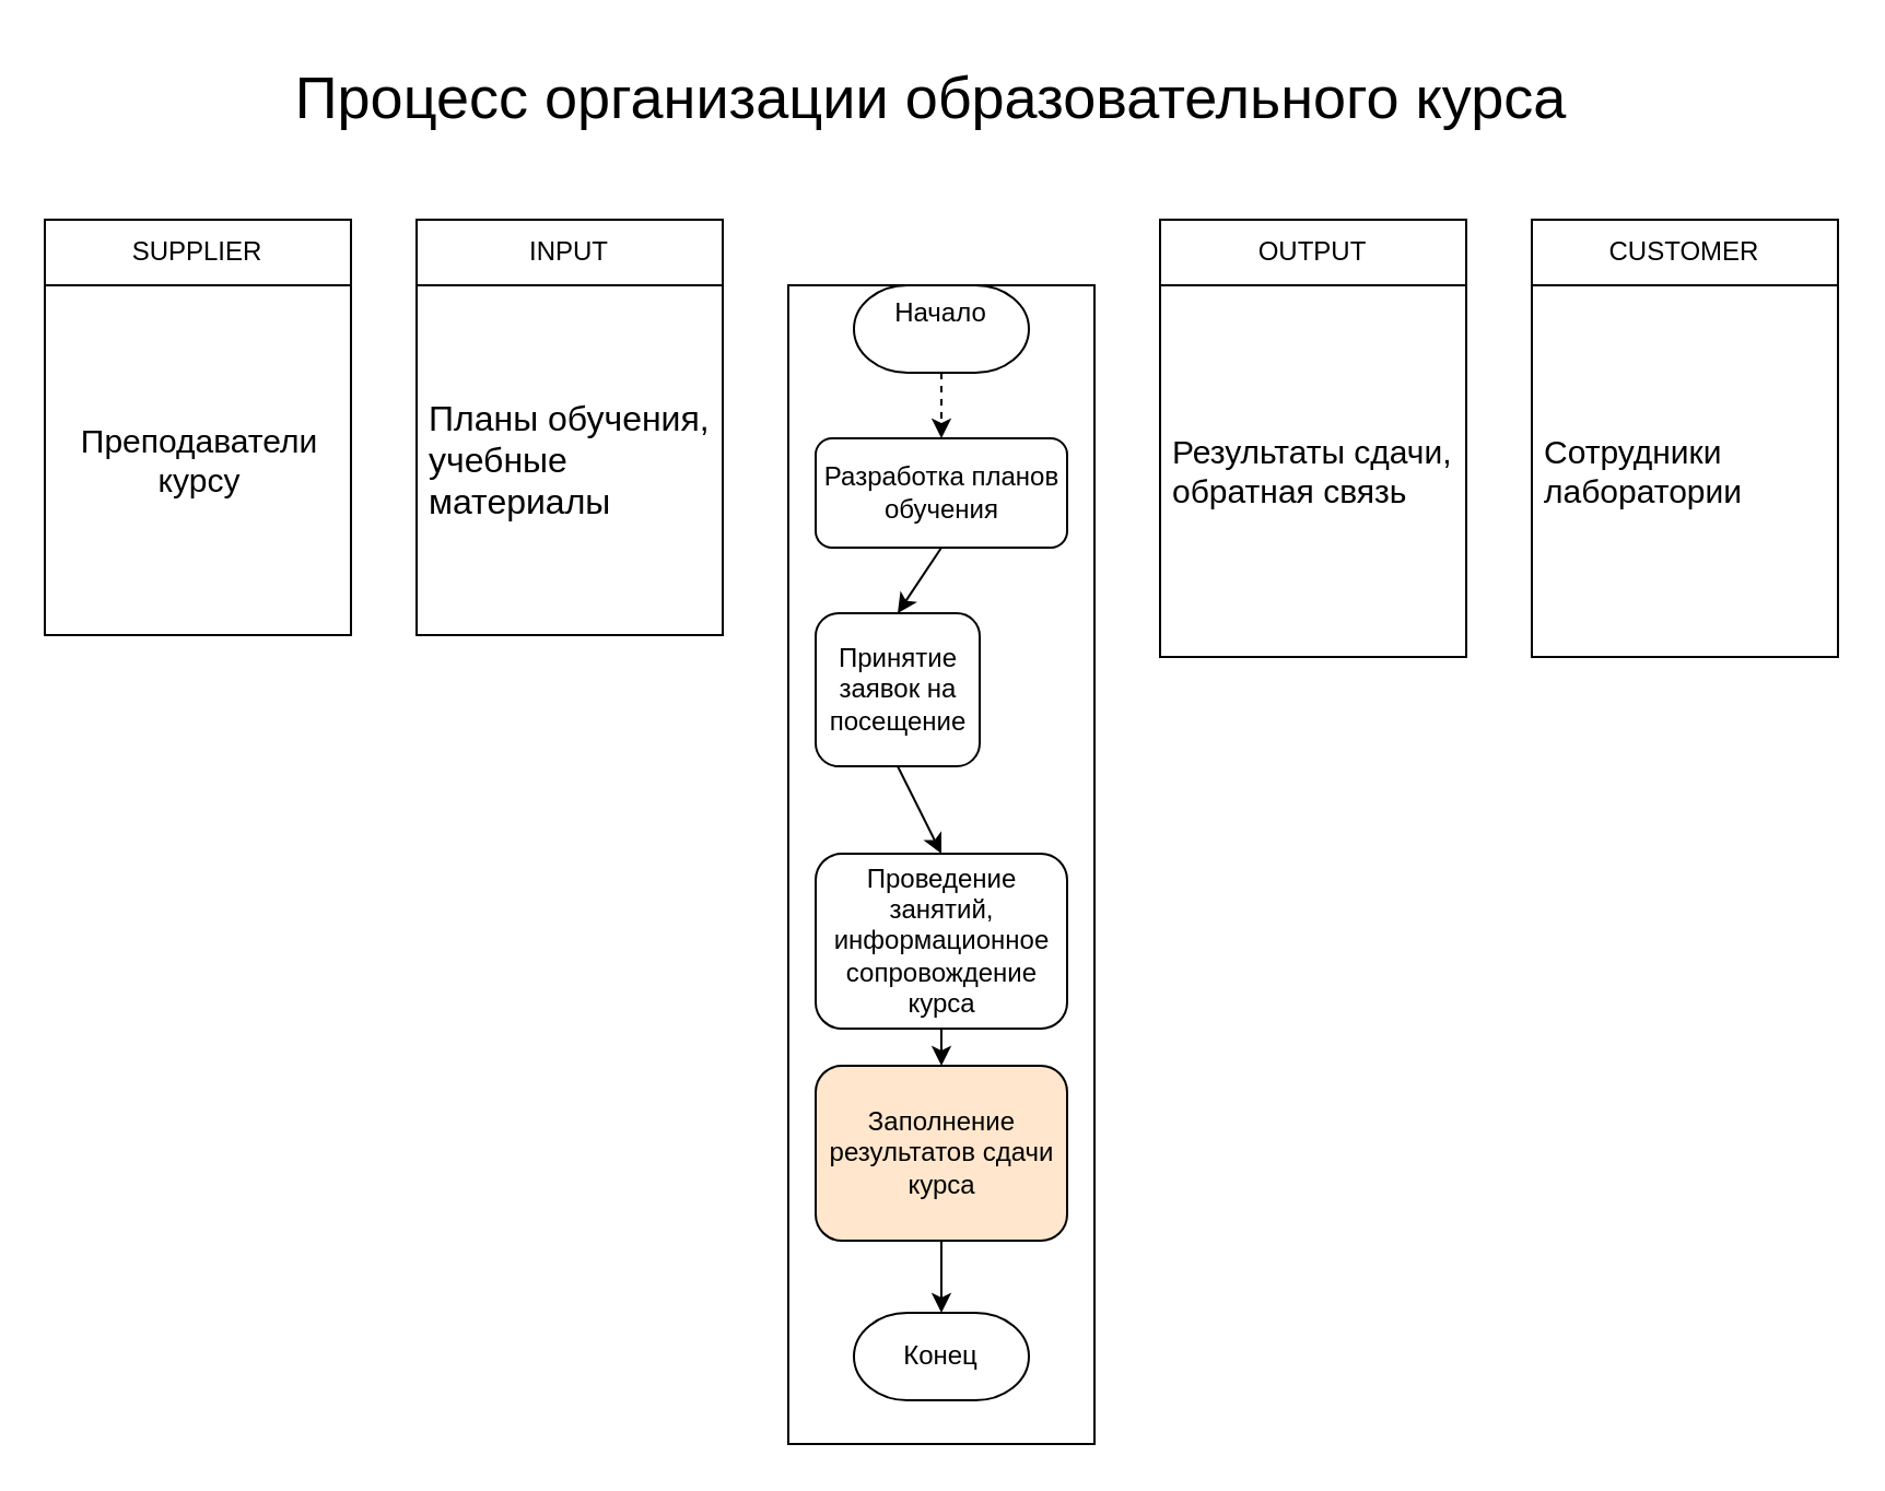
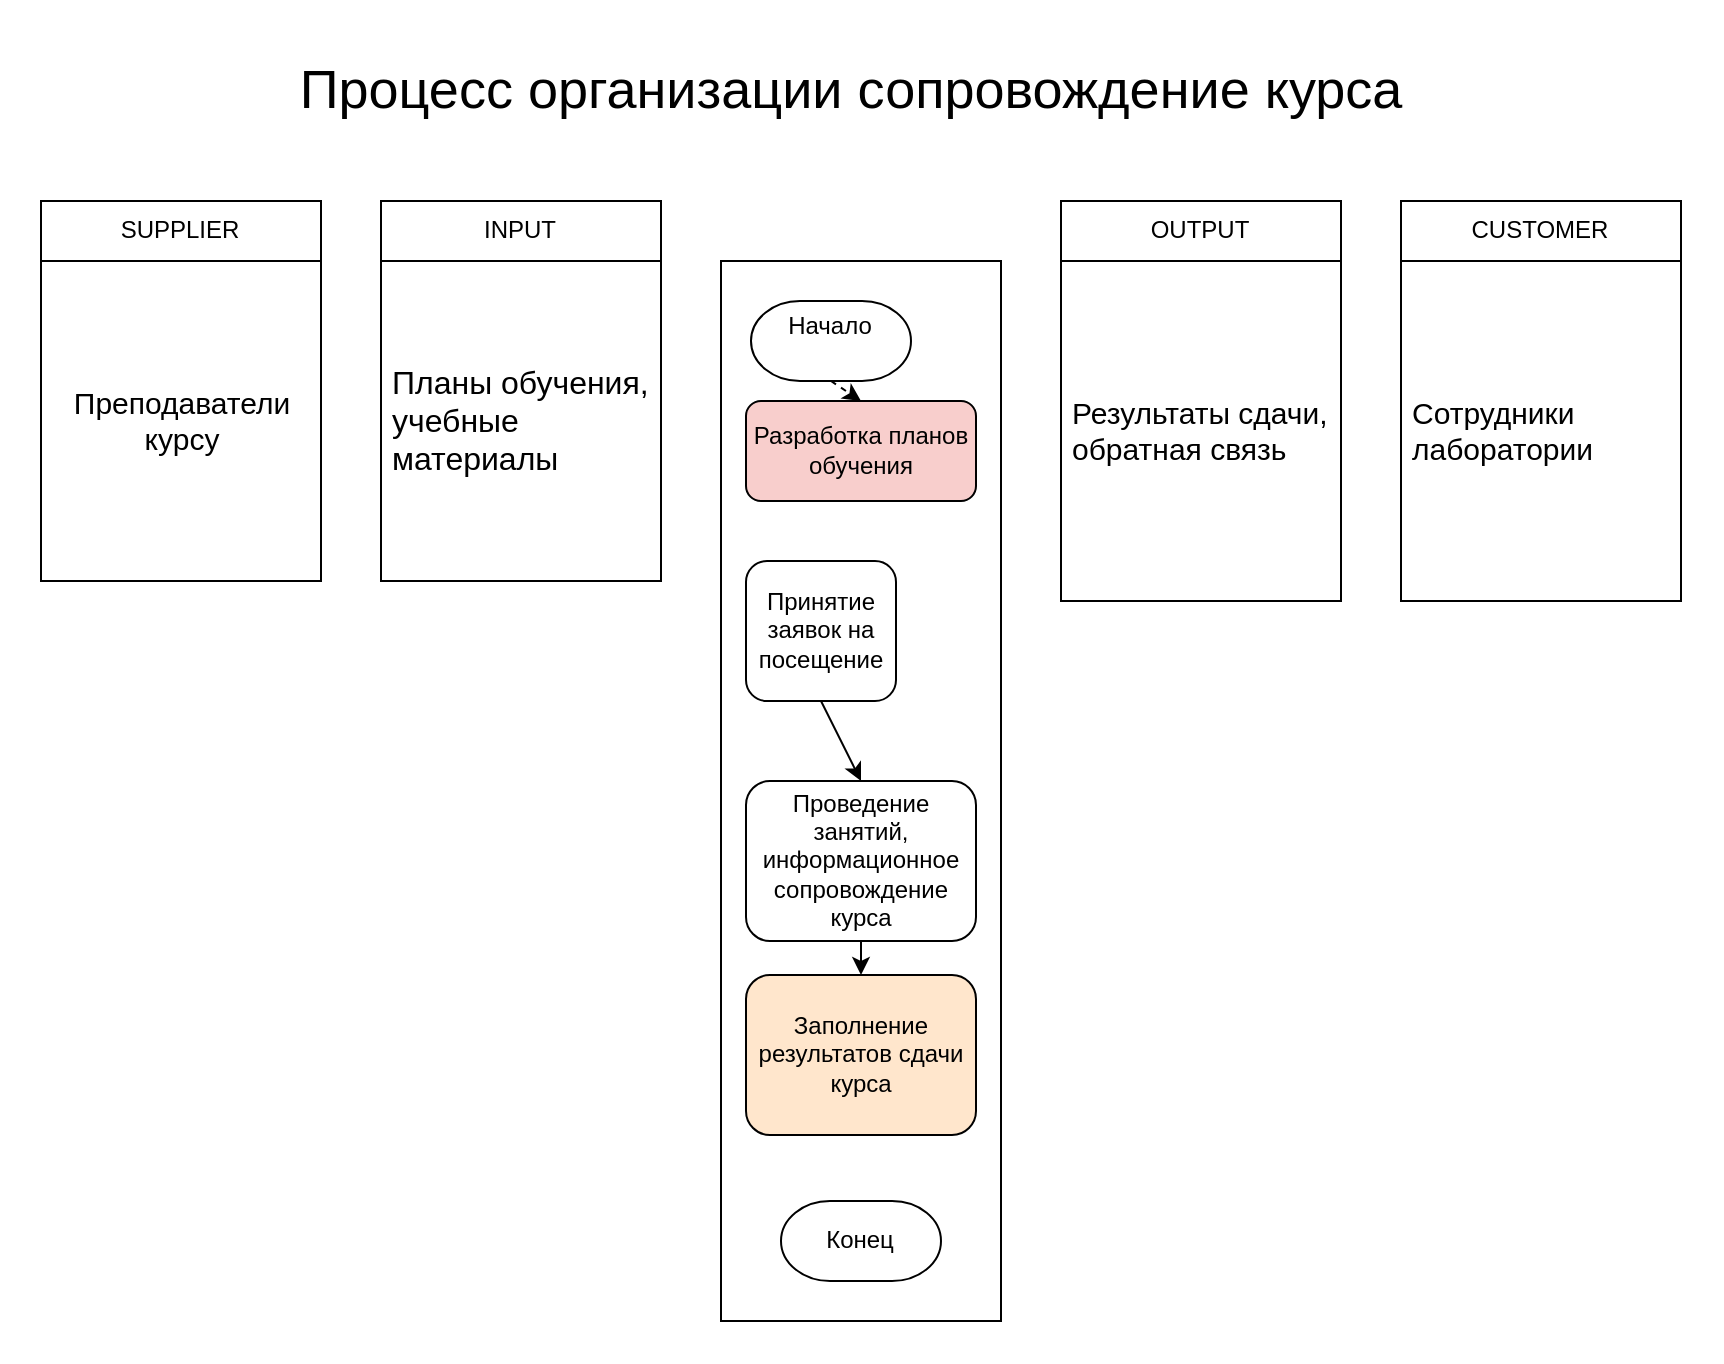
  <mxCell id="0" />
  <mxCell id="1" parent="0" />
  <mxCell id="2" value="" style="rounded=0;whiteSpace=wrap;html=1;fillColor=none;" parent="1" vertex="1"><mxGeometry x="360" y="130" width="140" height="530" as="geometry" /></mxCell>
  <mxCell id="3" value="SUPPLIER" style="swimlane;fontStyle=0;childLayout=stackLayout;horizontal=1;startSize=30;horizontalStack=0;resizeParent=1;resizeParentMax=0;resizeLast=0;collapsible=1;marginBottom=0;whiteSpace=wrap;html=1;" parent="1" vertex="1"><mxGeometry x="20" y="100" width="140" height="190" as="geometry" /></mxCell>
  <mxCell id="4" value="&lt;div style=&quot;text-align: center; font-size: 15px;&quot;&gt;Преподаватели курсу&lt;/div&gt;" style="text;strokeColor=none;fillColor=none;align=left;verticalAlign=middle;spacingLeft=4;spacingRight=4;overflow=hidden;points=[[0,0.5],[1,0.5]];portConstraint=eastwest;rotatable=0;whiteSpace=wrap;html=1;fontSize=15;" parent="3" vertex="1"><mxGeometry y="30" width="140" height="160" as="geometry" /></mxCell>
  <mxCell id="5" value="INPUT" style="swimlane;fontStyle=0;childLayout=stackLayout;horizontal=1;startSize=30;horizontalStack=0;resizeParent=1;resizeParentMax=0;resizeLast=0;collapsible=1;marginBottom=0;whiteSpace=wrap;html=1;" parent="1" vertex="1"><mxGeometry x="190" y="100" width="140" height="190" as="geometry" /></mxCell>
  <mxCell id="6" value="Планы обучения, учебные материалы" style="text;strokeColor=none;fillColor=none;align=left;verticalAlign=middle;spacingLeft=4;spacingRight=4;overflow=hidden;points=[[0,0.5],[1,0.5]];portConstraint=eastwest;rotatable=0;whiteSpace=wrap;html=1;fontSize=16;" parent="5" vertex="1"><mxGeometry y="30" width="140" height="160" as="geometry" /></mxCell>
  <mxCell id="7" value="CUSTOMER" style="swimlane;fontStyle=0;childLayout=stackLayout;horizontal=1;startSize=30;horizontalStack=0;resizeParent=1;resizeParentMax=0;resizeLast=0;collapsible=1;marginBottom=0;whiteSpace=wrap;html=1;" parent="1" vertex="1"><mxGeometry x="700" y="100" width="140" height="200" as="geometry" /></mxCell>
  <mxCell id="8" value="Сотрудники лаборатории" style="text;strokeColor=none;fillColor=none;align=left;verticalAlign=middle;spacingLeft=4;spacingRight=4;overflow=hidden;points=[[0,0.5],[1,0.5]];portConstraint=eastwest;rotatable=0;whiteSpace=wrap;html=1;fontSize=15;" parent="7" vertex="1"><mxGeometry y="30" width="140" height="170" as="geometry" /></mxCell>
  <mxCell id="9" value="OUTPUT" style="swimlane;fontStyle=0;childLayout=stackLayout;horizontal=1;startSize=30;horizontalStack=0;resizeParent=1;resizeParentMax=0;resizeLast=0;collapsible=1;marginBottom=0;whiteSpace=wrap;html=1;" parent="1" vertex="1"><mxGeometry x="530" y="100" width="140" height="200" as="geometry" /></mxCell>
  <mxCell id="10" value="Результаты сдачи, обратная связь" style="text;strokeColor=none;fillColor=none;align=left;verticalAlign=middle;spacingLeft=4;spacingRight=4;overflow=hidden;points=[[0,0.5],[1,0.5]];portConstraint=eastwest;rotatable=0;whiteSpace=wrap;html=1;fontSize=15;" parent="9" vertex="1"><mxGeometry y="30" width="140" height="170" as="geometry" /></mxCell>
  <mxCell id="11" style="edgeStyle=none;html=1;exitX=0.5;exitY=1;exitDx=0;exitDy=0;exitPerimeter=0;entryX=0.5;entryY=0;entryDx=0;entryDy=0;dashed=1;" parent="1" source="12" target="15" edge="1"><mxGeometry relative="1" as="geometry"><mxPoint x="430" y="220" as="targetPoint" /></mxGeometry></mxCell>
- <mxCell id="12" value="Начало&lt;div&gt;&lt;br&gt;&lt;/div&gt;" style="strokeWidth=1;html=1;shape=mxgraph.flowchart.terminator;whiteSpace=wrap;" parent="1" vertex="1"><mxGeometry x="390" y="130" width="80" height="40" as="geometry" /></mxCell>
- <mxCell id="13" value="Процесс организации образовательного курса" style="text;html=1;align=center;verticalAlign=middle;resizable=0;points=[];autosize=1;strokeColor=none;fillColor=none;fontSize=27;" parent="1" vertex="1"><mxGeometry x="125" y="20" width="600" height="50" as="geometry" /></mxCell>
- <mxCell id="14" style="edgeStyle=none;html=1;exitX=0.5;exitY=1;exitDx=0;exitDy=0;entryX=0.5;entryY=0;entryDx=0;entryDy=0;" parent="1" source="15" target="17" edge="1"><mxGeometry relative="1" as="geometry" /></mxCell>
- <mxCell id="15" value="&lt;div&gt;Разработка планов обучения&lt;/div&gt;" style="rounded=1;whiteSpace=wrap;html=1;" parent="1" vertex="1"><mxGeometry x="372.5" y="200" width="115" height="50" as="geometry" /></mxCell>
+ <mxCell id="12" value="Начало&lt;div&gt;&lt;br&gt;&lt;/div&gt;" style="strokeWidth=1;html=1;shape=mxgraph.flowchart.terminator;whiteSpace=wrap;" parent="1" vertex="1"><mxGeometry x="375" y="150" width="80" height="40" as="geometry" /></mxCell>
+ <mxCell id="13" value="Процесс организации сопровождение курса" style="text;html=1;align=center;verticalAlign=middle;resizable=0;points=[];autosize=1;strokeColor=none;fillColor=none;fontSize=27;" parent="1" vertex="1"><mxGeometry x="125" y="20" width="600" height="50" as="geometry" /></mxCell>
+ <mxCell id="15" value="&lt;div&gt;Разработка планов обучения&lt;/div&gt;" style="rounded=1;whiteSpace=wrap;html=1;fillColor=#f8cecc;" parent="1" vertex="1"><mxGeometry x="372.5" y="200" width="115" height="50" as="geometry" /></mxCell>
  <mxCell id="16" style="edgeStyle=none;html=1;exitX=0.5;exitY=1;exitDx=0;exitDy=0;entryX=0.5;entryY=0;entryDx=0;entryDy=0;" parent="1" source="17" target="18" edge="1"><mxGeometry relative="1" as="geometry" /></mxCell>
  <mxCell id="17" value="Принятие заявок на посещение" style="rounded=1;whiteSpace=wrap;html=1;" parent="1" vertex="1"><mxGeometry x="372.5" y="280" width="75" height="70" as="geometry" /></mxCell>
  <mxCell id="18" value="Проведение занятий, информационное сопровождение курса" style="rounded=1;whiteSpace=wrap;html=1;" parent="1" vertex="1"><mxGeometry x="372.5" y="390" width="115" height="80" as="geometry" /></mxCell>
  <mxCell id="19" value="Конец" style="strokeWidth=1;html=1;shape=mxgraph.flowchart.terminator;whiteSpace=wrap;" parent="1" vertex="1"><mxGeometry x="390" y="600" width="80" height="40" as="geometry" /></mxCell>
  <mxCell id="20" value="Заполнение результатов сдачи курса" style="rounded=1;whiteSpace=wrap;html=1;fillColor=#ffe6cc;" vertex="1" parent="1"><mxGeometry x="372.5" y="487" width="115" height="80" as="geometry" /></mxCell>
  <mxCell id="21" value="" style="endArrow=classic;html=1;rounded=0;entryX=0.5;entryY=0;entryDx=0;entryDy=0;exitX=0.5;exitY=1;exitDx=0;exitDy=0;" edge="1" parent="1" source="18" target="20"><mxGeometry width="50" height="50" relative="1" as="geometry"><mxPoint x="390" y="540" as="sourcePoint" /><mxPoint x="440" y="490" as="targetPoint" /></mxGeometry></mxCell>
- <mxCell id="22" value="" style="endArrow=classic;html=1;rounded=0;entryX=0.5;entryY=0;entryDx=0;entryDy=0;exitX=0.5;exitY=1;exitDx=0;exitDy=0;entryPerimeter=0;" edge="1" parent="1" source="20" target="19"><mxGeometry width="50" height="50" relative="1" as="geometry"><mxPoint x="300" y="470" as="sourcePoint" /><mxPoint x="430" y="640" as="targetPoint" /></mxGeometry></mxCell>
